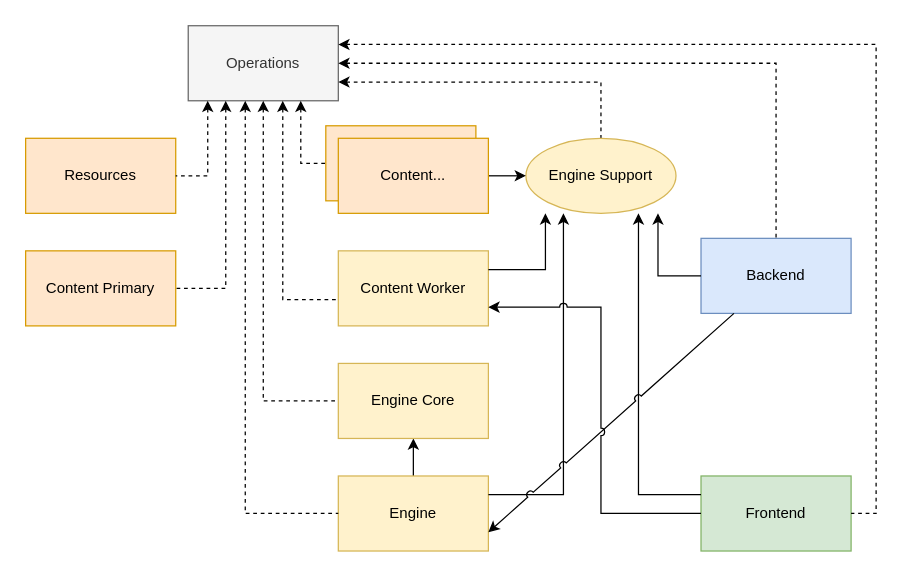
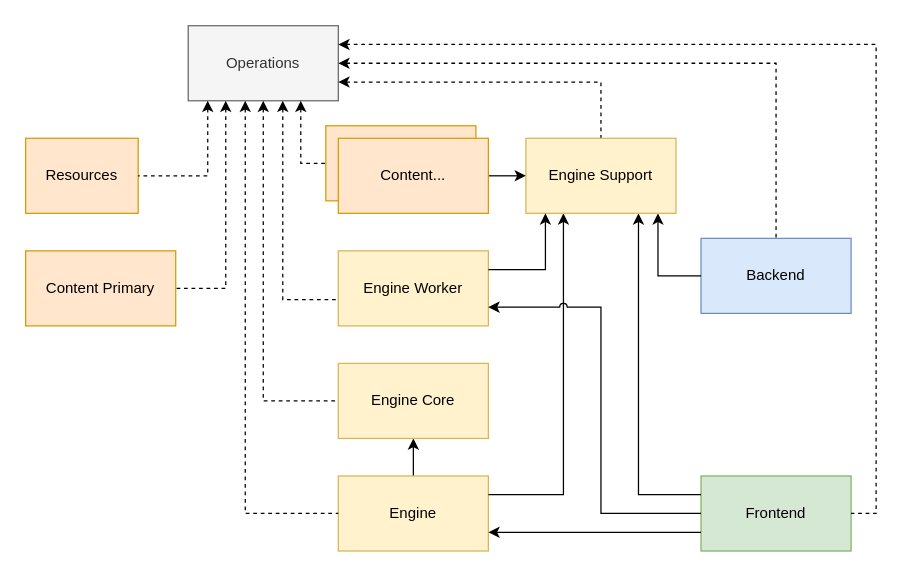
  <mxCell id="0" />
  <mxCell id="1" parent="0" />
  <mxCell id="2" value="Operations" style="rounded=0;whiteSpace=wrap;html=1;points=[[0,0,0,0,0],[0,0.25,0,0,0],[0,0.5,0,0,0],[0,0.75,0,0,0],[0,1,0,0,0],[0.13,1,0,0,0],[0.25,0,0,0,0],[0.25,1,0,0,0],[0.38,1,0,0,0],[0.5,0,0,0,0],[0.5,1,0,0,0],[0.63,1,0,0,0],[0.75,0,0,0,0],[0.75,1,0,0,0],[0.88,1,0,0,0],[1,0,0,0,0],[1,0.25,0,0,0],[1,0.5,0,0,0],[1,0.75,0,0,0],[1,1,0,0,0]];fillColor=#f5f5f5;fontColor=#333333;strokeColor=#666666;" vertex="1" parent="1"><mxGeometry x="150" y="20" width="120" height="60" as="geometry" /></mxCell>
- <mxCell id="3" value="Resources" style="rounded=0;whiteSpace=wrap;html=1;fillColor=#ffe6cc;strokeColor=#d79b00;" vertex="1" parent="1"><mxGeometry x="20" y="110" width="120" height="60" as="geometry" /></mxCell>
+ <mxCell id="3" value="Resources" style="rounded=0;whiteSpace=wrap;html=1;fillColor=#ffe6cc;strokeColor=#d79b00;" vertex="1" parent="1"><mxGeometry x="20" y="110" width="90" height="60" as="geometry" /></mxCell>
  <mxCell id="4" value="" style="endArrow=none;html=1;rounded=0;entryX=1;entryY=0.5;entryDx=0;entryDy=0;exitX=0.25;exitY=1;exitDx=0;exitDy=0;endFill=0;startArrow=classic;startFill=1;edgeStyle=orthogonalEdgeStyle;jumpStyle=arc;dashed=1;exitPerimeter=0;" edge="1" parent="1" source="2" target="14"><mxGeometry width="50" height="50" relative="1" as="geometry"><mxPoint x="170" y="160" as="sourcePoint" /><mxPoint x="150" y="230" as="targetPoint" /></mxGeometry></mxCell>
  <mxCell id="5" value="" style="endArrow=none;html=1;rounded=0;exitX=1;exitY=0.75;exitDx=0;exitDy=0;startArrow=classic;startFill=1;endFill=0;entryX=0.5;entryY=0;entryDx=0;entryDy=0;entryPerimeter=0;edgeStyle=orthogonalEdgeStyle;exitPerimeter=0;jumpStyle=arc;dashed=1;" edge="1" parent="1" source="2" target="24"><mxGeometry width="50" height="50" relative="1" as="geometry"><mxPoint x="300" y="170" as="sourcePoint" /><mxPoint x="460" y="140" as="targetPoint" /></mxGeometry></mxCell>
  <mxCell id="6" value="" style="edgeStyle=orthogonalEdgeStyle;rounded=0;orthogonalLoop=1;jettySize=auto;html=1;startArrow=none;startFill=0;endArrow=classic;endFill=1;jumpStyle=arc;" edge="1" parent="1" source="7" target="8"><mxGeometry relative="1" as="geometry" /></mxCell>
  <mxCell id="7" value="Engine" style="rounded=0;whiteSpace=wrap;html=1;fillColor=#fff2cc;strokeColor=#d6b656;" vertex="1" parent="1"><mxGeometry x="270" y="380" width="120" height="60" as="geometry" /></mxCell>
  <mxCell id="8" value="Engine Core" style="rounded=0;whiteSpace=wrap;html=1;fillColor=#fff2cc;strokeColor=#d6b656;" vertex="1" parent="1"><mxGeometry x="270" y="290" width="120" height="60" as="geometry" /></mxCell>
  <mxCell id="9" value="" style="endArrow=none;html=1;rounded=0;entryX=0;entryY=0.5;entryDx=0;entryDy=0;exitX=0.38;exitY=1;exitDx=0;exitDy=0;startArrow=classic;startFill=1;endFill=0;exitPerimeter=0;edgeStyle=orthogonalEdgeStyle;jumpStyle=arc;dashed=1;" edge="1" parent="1" source="2" target="7"><mxGeometry width="50" height="50" relative="1" as="geometry"><mxPoint x="426.667" y="280" as="sourcePoint" /><mxPoint x="480" y="340" as="targetPoint" /></mxGeometry></mxCell>
  <mxCell id="10" value="" style="endArrow=none;html=1;rounded=0;exitX=0.25;exitY=1;exitDx=0;exitDy=0;startArrow=classic;startFill=1;endFill=0;entryX=1;entryY=0.25;entryDx=0;entryDy=0;exitPerimeter=0;edgeStyle=orthogonalEdgeStyle;jumpStyle=arc;" edge="1" parent="1" source="24" target="7"><mxGeometry width="50" height="50" relative="1" as="geometry"><mxPoint x="580" y="170" as="sourcePoint" /><mxPoint x="540" y="460" as="targetPoint" /></mxGeometry></mxCell>
  <mxCell id="11" value="" style="endArrow=none;html=1;rounded=0;entryX=0;entryY=0.5;entryDx=0;entryDy=0;exitX=0.5;exitY=1;exitDx=0;exitDy=0;startArrow=classic;startFill=1;endFill=0;exitPerimeter=0;edgeStyle=orthogonalEdgeStyle;jumpStyle=arc;dashed=1;" edge="1" parent="1" source="2" target="8"><mxGeometry width="50" height="50" relative="1" as="geometry"><mxPoint x="240" y="200" as="sourcePoint" /><mxPoint x="560" y="490" as="targetPoint" /></mxGeometry></mxCell>
- <mxCell id="12" value="Content Worker" style="rounded=0;whiteSpace=wrap;html=1;fillColor=#fff2cc;strokeColor=#d6b656;" vertex="1" parent="1"><mxGeometry x="270" y="200" width="120" height="60" as="geometry" /></mxCell>
+ <mxCell id="12" value="Engine Worker" style="rounded=0;whiteSpace=wrap;html=1;fillColor=#fff2cc;strokeColor=#d6b656;" vertex="1" parent="1"><mxGeometry x="270" y="200" width="120" height="60" as="geometry" /></mxCell>
  <mxCell id="13" value="" style="endArrow=none;html=1;rounded=0;entryX=0.008;entryY=0.65;entryDx=0;entryDy=0;exitX=0.63;exitY=1;exitDx=0;exitDy=0;entryPerimeter=0;startArrow=classic;startFill=1;endFill=0;exitPerimeter=0;edgeStyle=orthogonalEdgeStyle;jumpStyle=arc;dashed=1;" edge="1" parent="1" source="2" target="12"><mxGeometry width="50" height="50" relative="1" as="geometry"><mxPoint x="270" y="200" as="sourcePoint" /><mxPoint x="420" y="370" as="targetPoint" /></mxGeometry></mxCell>
  <mxCell id="14" value="Content Primary" style="rounded=0;whiteSpace=wrap;html=1;fillColor=#ffe6cc;strokeColor=#d79b00;" vertex="1" parent="1"><mxGeometry x="20" y="200" width="120" height="60" as="geometry" /></mxCell>
  <mxCell id="15" value="" style="endArrow=none;html=1;rounded=0;entryX=1;entryY=0.5;entryDx=0;entryDy=0;startArrow=classic;startFill=1;endFill=0;jumpStyle=arc;dashed=1;exitX=0.13;exitY=1;exitDx=0;exitDy=0;exitPerimeter=0;edgeStyle=orthogonalEdgeStyle;" edge="1" parent="1" source="2" target="3"><mxGeometry width="50" height="50" relative="1" as="geometry"><mxPoint x="150" y="110" as="sourcePoint" /><mxPoint x="150" y="140" as="targetPoint" /></mxGeometry></mxCell>
  <mxCell id="16" value="Backend" style="rounded=0;whiteSpace=wrap;html=1;fillColor=#dae8fc;strokeColor=#6c8ebf;" vertex="1" parent="1"><mxGeometry x="560" y="190" width="120" height="60" as="geometry" /></mxCell>
  <mxCell id="17" value="Frontend" style="rounded=0;whiteSpace=wrap;html=1;fillColor=#d5e8d4;strokeColor=#82b366;" vertex="1" parent="1"><mxGeometry x="560" y="380" width="120" height="60" as="geometry" /></mxCell>
  <mxCell id="18" value="" style="endArrow=none;html=1;rounded=0;exitX=0.88;exitY=1;exitDx=0;exitDy=0;entryX=0;entryY=0.5;entryDx=0;entryDy=0;startArrow=classic;startFill=1;endFill=0;exitPerimeter=0;edgeStyle=orthogonalEdgeStyle;jumpStyle=arc;" edge="1" parent="1" source="24" target="16"><mxGeometry width="50" height="50" relative="1" as="geometry"><mxPoint x="649" y="170" as="sourcePoint" /><mxPoint x="520" y="490" as="targetPoint" /></mxGeometry></mxCell>
  <mxCell id="19" value="" style="endArrow=none;html=1;rounded=0;exitX=0.75;exitY=1;exitDx=0;exitDy=0;startArrow=classic;startFill=1;endFill=0;exitPerimeter=0;edgeStyle=orthogonalEdgeStyle;entryX=0;entryY=0.25;entryDx=0;entryDy=0;jumpStyle=arc;" edge="1" parent="1" source="24" target="17"><mxGeometry width="50" height="50" relative="1" as="geometry"><mxPoint x="633.04" y="168.98" as="sourcePoint" /><mxPoint x="840" y="370" as="targetPoint" /></mxGeometry></mxCell>
  <mxCell id="20" value="" style="endArrow=none;html=1;rounded=0;exitX=1;exitY=0.5;exitDx=0;exitDy=0;entryX=0.5;entryY=0;entryDx=0;entryDy=0;startArrow=classic;startFill=1;endFill=0;exitPerimeter=0;edgeStyle=orthogonalEdgeStyle;jumpStyle=arc;dashed=1;" edge="1" parent="1" source="2" target="16"><mxGeometry width="50" height="50" relative="1" as="geometry"><mxPoint x="640" y="200" as="sourcePoint" /><mxPoint x="460" y="490" as="targetPoint" /></mxGeometry></mxCell>
  <mxCell id="21" value="" style="endArrow=none;html=1;rounded=0;exitX=1;exitY=0.25;exitDx=0;exitDy=0;entryX=1;entryY=0.5;entryDx=0;entryDy=0;startArrow=classic;startFill=1;endFill=0;edgeStyle=orthogonalEdgeStyle;exitPerimeter=0;jumpStyle=arc;dashed=1;" edge="1" parent="1" source="2" target="17"><mxGeometry width="50" height="50" relative="1" as="geometry"><mxPoint x="270" y="140" as="sourcePoint" /><mxPoint x="900" y="320" as="targetPoint" /><Array as="points"><mxPoint x="700" y="35" /><mxPoint x="700" y="410" /></Array></mxGeometry></mxCell>
- <mxCell id="22" value="" style="endArrow=none;html=1;rounded=0;startArrow=classic;startFill=1;endFill=0;exitX=1;exitY=0.75;exitDx=0;exitDy=0;jumpStyle=arc;" edge="1" parent="1" source="7" target="16"><mxGeometry width="50" height="50" relative="1" as="geometry"><mxPoint x="530" y="485" as="sourcePoint" /><mxPoint x="990" y="500" as="targetPoint" /></mxGeometry></mxCell>
+ <mxCell id="22" value="" style="endArrow=none;html=1;rounded=0;startArrow=classic;startFill=1;endFill=0;entryX=0;entryY=0.75;entryDx=0;entryDy=0;exitX=1;exitY=0.75;exitDx=0;exitDy=0;jumpStyle=arc;" edge="1" parent="1" source="7" target="17"><mxGeometry width="50" height="50" relative="1" as="geometry"><mxPoint x="530" y="485" as="sourcePoint" /><mxPoint x="990" y="500" as="targetPoint" /></mxGeometry></mxCell>
  <mxCell id="23" value="" style="endArrow=none;html=1;rounded=0;exitX=1;exitY=0.75;exitDx=0;exitDy=0;entryX=0;entryY=0.5;entryDx=0;entryDy=0;startArrow=classic;startFill=1;endFill=0;edgeStyle=orthogonalEdgeStyle;jumpStyle=arc;" edge="1" parent="1" source="12" target="17"><mxGeometry width="50" height="50" relative="1" as="geometry"><mxPoint x="300" y="90" as="sourcePoint" /><mxPoint x="210" y="50" as="targetPoint" /><Array as="points"><mxPoint x="480" y="245" /><mxPoint x="480" y="410" /></Array></mxGeometry></mxCell>
- <mxCell id="24" value="Engine Support" style="ellipse;whiteSpace=wrap;html=1;points=[[0,0,0,0,0],[0,0.25,0,0,0],[0,0.5,0,0,0],[0,0.75,0,0,0],[0,1,0,0,0],[0.13,1,0,0,0],[0.25,0,0,0,0],[0.25,1,0,0,0],[0.38,1,0,0,0],[0.5,0,0,0,0],[0.5,1,0,0,0],[0.63,1,0,0,0],[0.75,0,0,0,0],[0.75,1,0,0,0],[0.88,1,0,0,0],[1,0,0,0,0],[1,0.25,0,0,0],[1,0.5,0,0,0],[1,0.75,0,0,0],[1,1,0,0,0]];fillColor=#fff2cc;strokeColor=#d6b656;" vertex="1" parent="1"><mxGeometry x="420" y="110" width="120" height="60" as="geometry" /></mxCell>
+ <mxCell id="24" value="Engine Support" style="rounded=0;whiteSpace=wrap;html=1;points=[[0,0,0,0,0],[0,0.25,0,0,0],[0,0.5,0,0,0],[0,0.75,0,0,0],[0,1,0,0,0],[0.13,1,0,0,0],[0.25,0,0,0,0],[0.25,1,0,0,0],[0.38,1,0,0,0],[0.5,0,0,0,0],[0.5,1,0,0,0],[0.63,1,0,0,0],[0.75,0,0,0,0],[0.75,1,0,0,0],[0.88,1,0,0,0],[1,0,0,0,0],[1,0.25,0,0,0],[1,0.5,0,0,0],[1,0.75,0,0,0],[1,1,0,0,0]];fillColor=#fff2cc;strokeColor=#d6b656;" vertex="1" parent="1"><mxGeometry x="420" y="110" width="120" height="60" as="geometry" /></mxCell>
  <mxCell id="25" value="" style="endArrow=classic;html=1;rounded=0;entryX=0.13;entryY=1;entryDx=0;entryDy=0;entryPerimeter=0;exitX=1;exitY=0.25;exitDx=0;exitDy=0;edgeStyle=orthogonalEdgeStyle;jumpStyle=arc;" edge="1" parent="1" source="12" target="24"><mxGeometry width="50" height="50" relative="1" as="geometry"><mxPoint x="470" y="230" as="sourcePoint" /><mxPoint x="560" y="190" as="targetPoint" /></mxGeometry></mxCell>
  <mxCell id="26" value="" style="rounded=0;whiteSpace=wrap;html=1;fillColor=#ffe6cc;strokeColor=#d79b00;" vertex="1" parent="1"><mxGeometry x="260" y="100" width="120" height="60" as="geometry" /></mxCell>
  <mxCell id="27" value="" style="endArrow=none;html=1;rounded=0;entryX=0;entryY=0.5;entryDx=0;entryDy=0;exitX=0.75;exitY=1;exitDx=0;exitDy=0;endFill=0;startArrow=classic;startFill=1;edgeStyle=orthogonalEdgeStyle;jumpStyle=arc;dashed=1;exitPerimeter=0;" edge="1" parent="1" source="2" target="26"><mxGeometry width="50" height="50" relative="1" as="geometry"><mxPoint x="175.6" y="90" as="sourcePoint" /><mxPoint x="120" y="180" as="targetPoint" /></mxGeometry></mxCell>
  <mxCell id="28" value="" style="endArrow=classic;html=1;rounded=0;entryX=0;entryY=0.5;entryDx=0;entryDy=0;entryPerimeter=0;jumpStyle=arc;exitX=1;exitY=0.5;exitDx=0;exitDy=0;" edge="1" parent="1" source="29" target="24"><mxGeometry width="50" height="50" relative="1" as="geometry"><mxPoint x="430" y="235" as="sourcePoint" /><mxPoint x="445.6" y="180" as="targetPoint" /></mxGeometry></mxCell>
  <mxCell id="29" value="Content..." style="rounded=0;whiteSpace=wrap;html=1;fillColor=#ffe6cc;strokeColor=#d79b00;" vertex="1" parent="1"><mxGeometry x="270" y="110" width="120" height="60" as="geometry" /></mxCell>
